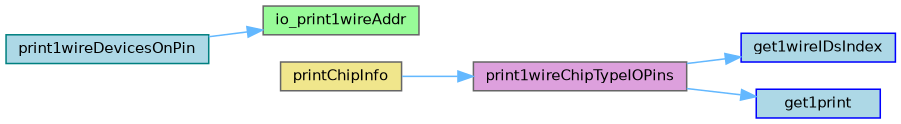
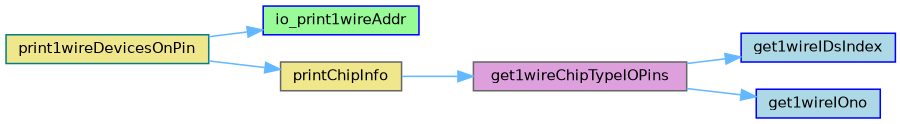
  digraph {
    rankdir=LR
    node [color=blue fillcolor=khaki fontname=Helvetica fontsize=10 shape=box style=filled]
    edge [color=steelblue1 fontname=Helvetica fontsize=10 labelfontname=Helvetica labelfontsize=10 style=solid]
-   n1 [color=teal fillcolor=lightblue fontcolor=black height=0.2 label=print1wireDevicesOnPin width=0.4]
-   n2 [color=gray40 fillcolor=palegreen height=0.2 label=io_print1wireAddr width=0.4]
+   n1 [color=teal fontcolor=black height=0.2 label=print1wireDevicesOnPin width=0.4]
+   n2 [fillcolor=palegreen height=0.2 label=io_print1wireAddr width=0.4]
    n3 [color=gray40 height=0.2 label=printChipInfo width=0.4]
-   n4 [color=gray40 fillcolor=plum height=0.2 label=print1wireChipTypeIOPins width=0.4]
+   n4 [color=gray40 fillcolor=plum height=0.2 label=get1wireChipTypeIOPins width=0.4]
    n5 [fillcolor=lightblue height=0.2 label=get1wireIDsIndex width=0.4]
-   n6 [fillcolor=lightblue height=0.2 label=get1print width=0.4]
+   n6 [fillcolor=lightblue height=0.2 label=get1wireIOno width=0.4]
    n1 -> n2
+   n1 -> n3
    n3 -> n4
    n4 -> n5
    n4 -> n6
  }
